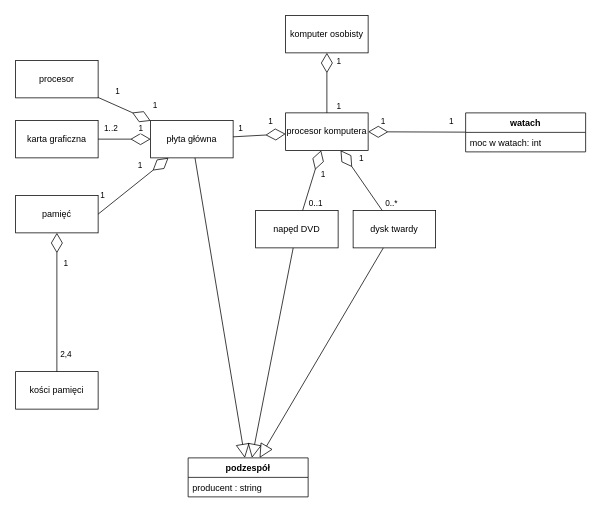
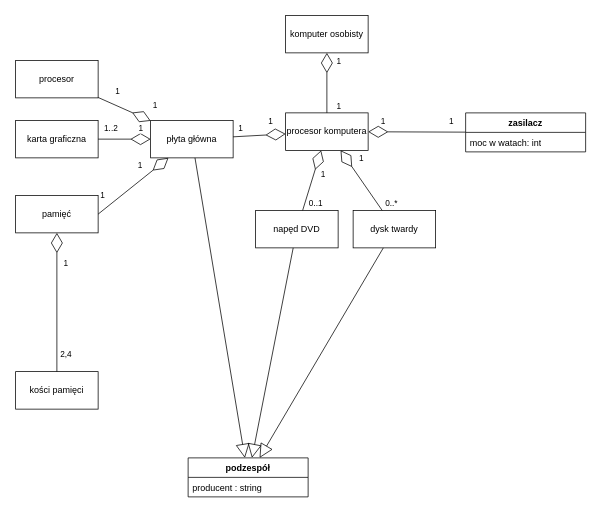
  <mxCell id="0" />
  <mxCell id="1" parent="0" />
  <mxCell id="2" value="komputer osobisty" style="html=1;whiteSpace=wrap;" vertex="1" parent="1"><mxGeometry x="380" y="20" width="110" height="50" as="geometry" /></mxCell>
  <mxCell id="3" value="płyta główna" style="html=1;whiteSpace=wrap;" vertex="1" parent="1"><mxGeometry x="200" y="160" width="110" height="50" as="geometry" /></mxCell>
  <mxCell id="4" value="procesor" style="html=1;whiteSpace=wrap;" vertex="1" parent="1"><mxGeometry x="20" y="80" width="110" height="50" as="geometry" /></mxCell>
  <mxCell id="5" value="karta graficzna" style="html=1;whiteSpace=wrap;" vertex="1" parent="1"><mxGeometry x="20" y="160" width="110" height="50" as="geometry" /></mxCell>
  <mxCell id="6" value="pamięć" style="html=1;whiteSpace=wrap;" vertex="1" parent="1"><mxGeometry x="20" y="260" width="110" height="50" as="geometry" /></mxCell>
  <mxCell id="7" value="kości pamięci" style="html=1;whiteSpace=wrap;" vertex="1" parent="1"><mxGeometry x="20" y="495" width="110" height="50" as="geometry" /></mxCell>
  <mxCell id="8" value="dysk twardy" style="html=1;whiteSpace=wrap;" vertex="1" parent="1"><mxGeometry x="470" y="280" width="110" height="50" as="geometry" /></mxCell>
  <mxCell id="9" value="napęd DVD" style="html=1;whiteSpace=wrap;" vertex="1" parent="1"><mxGeometry x="340" y="280" width="110" height="50" as="geometry" /></mxCell>
  <mxCell id="10" value="procesor komputera" style="html=1;whiteSpace=wrap;" vertex="1" parent="1"><mxGeometry x="380" y="150" width="110" height="50" as="geometry" /></mxCell>
  <mxCell id="11" value="podzespół" style="swimlane;fontStyle=1;align=center;verticalAlign=top;childLayout=stackLayout;horizontal=1;startSize=26;horizontalStack=0;resizeParent=1;resizeParentMax=0;resizeLast=0;collapsible=1;marginBottom=0;whiteSpace=wrap;html=1;" vertex="1" parent="1"><mxGeometry x="250" y="610" width="160" height="52" as="geometry" /></mxCell>
  <mxCell id="12" value="producent : string" style="text;strokeColor=none;fillColor=none;align=left;verticalAlign=top;spacingLeft=4;spacingRight=4;overflow=hidden;rotatable=0;points=[[0,0.5],[1,0.5]];portConstraint=eastwest;whiteSpace=wrap;html=1;" vertex="1" parent="11"><mxGeometry y="26" width="160" height="26" as="geometry" /></mxCell>
- <mxCell id="13" value="watach" style="swimlane;fontStyle=1;align=center;verticalAlign=top;childLayout=stackLayout;horizontal=1;startSize=26;horizontalStack=0;resizeParent=1;resizeParentMax=0;resizeLast=0;collapsible=1;marginBottom=0;whiteSpace=wrap;html=1;" vertex="1" parent="1"><mxGeometry x="620" y="150" width="160" height="52" as="geometry" /></mxCell>
+ <mxCell id="13" value="zasilacz" style="swimlane;fontStyle=1;align=center;verticalAlign=top;childLayout=stackLayout;horizontal=1;startSize=26;horizontalStack=0;resizeParent=1;resizeParentMax=0;resizeLast=0;collapsible=1;marginBottom=0;whiteSpace=wrap;html=1;" vertex="1" parent="1"><mxGeometry x="620" y="150" width="160" height="52" as="geometry" /></mxCell>
  <mxCell id="14" value="moc w watach: int" style="text;strokeColor=none;fillColor=none;align=left;verticalAlign=top;spacingLeft=4;spacingRight=4;overflow=hidden;rotatable=0;points=[[0,0.5],[1,0.5]];portConstraint=eastwest;whiteSpace=wrap;html=1;" vertex="1" parent="13"><mxGeometry y="26" width="160" height="26" as="geometry" /></mxCell>
  <mxCell id="15" value="" style="endArrow=diamondThin;endFill=0;endSize=24;html=1;rounded=0;" edge="1" parent="1" source="10" target="2"><mxGeometry width="160" relative="1" as="geometry"><mxPoint x="590" y="340" as="sourcePoint" /><mxPoint x="440" y="80" as="targetPoint" /></mxGeometry></mxCell>
  <mxCell id="16" value="1" style="edgeLabel;html=1;align=center;verticalAlign=middle;resizable=0;points=[];" vertex="1" connectable="0" parent="15"><mxGeometry x="0.55" relative="1" as="geometry"><mxPoint x="15" y="-8" as="offset" /></mxGeometry></mxCell>
  <mxCell id="17" value="1" style="edgeLabel;html=1;align=center;verticalAlign=middle;resizable=0;points=[];" vertex="1" connectable="0" parent="15"><mxGeometry x="-0.475" relative="1" as="geometry"><mxPoint x="15" y="11" as="offset" /></mxGeometry></mxCell>
  <mxCell id="18" value="" style="endArrow=diamondThin;endFill=0;endSize=24;html=1;rounded=0;" edge="1" parent="1" source="13" target="10"><mxGeometry width="160" relative="1" as="geometry"><mxPoint x="670" y="240" as="sourcePoint" /><mxPoint x="678" y="100" as="targetPoint" /></mxGeometry></mxCell>
  <mxCell id="19" value="1" style="edgeLabel;html=1;align=center;verticalAlign=middle;resizable=0;points=[];" vertex="1" connectable="0" parent="18"><mxGeometry x="0.477" y="2" relative="1" as="geometry"><mxPoint x="-14" y="-17" as="offset" /></mxGeometry></mxCell>
  <mxCell id="20" value="1" style="edgeLabel;html=1;align=center;verticalAlign=middle;resizable=0;points=[];" vertex="1" connectable="0" parent="18"><mxGeometry x="-0.015" y="-1" relative="1" as="geometry"><mxPoint x="44" y="-14" as="offset" /></mxGeometry></mxCell>
  <mxCell id="21" value="" style="endArrow=diamondThin;endFill=0;endSize=24;html=1;rounded=0;" edge="1" parent="1" source="3" target="10"><mxGeometry width="160" relative="1" as="geometry"><mxPoint x="296" y="90" as="sourcePoint" /><mxPoint x="285" y="60" as="targetPoint" /></mxGeometry></mxCell>
  <mxCell id="22" value="1" style="edgeLabel;html=1;align=center;verticalAlign=middle;resizable=0;points=[];" vertex="1" connectable="0" parent="21"><mxGeometry x="0.397" y="-2" relative="1" as="geometry"><mxPoint y="-21" as="offset" /></mxGeometry></mxCell>
  <mxCell id="23" value="1" style="edgeLabel;html=1;align=center;verticalAlign=middle;resizable=0;points=[];" vertex="1" connectable="0" parent="21"><mxGeometry x="-0.199" relative="1" as="geometry"><mxPoint x="-18" y="-10" as="offset" /></mxGeometry></mxCell>
  <mxCell id="24" value="" style="endArrow=diamondThin;endFill=0;endSize=24;html=1;rounded=0;" edge="1" parent="1"><mxGeometry width="160" relative="1" as="geometry"><mxPoint x="508.692" y="280" as="sourcePoint" /><mxPoint x="453.308" y="200" as="targetPoint" /></mxGeometry></mxCell>
  <mxCell id="25" value="1" style="edgeLabel;html=1;align=center;verticalAlign=middle;resizable=0;points=[];" vertex="1" connectable="0" parent="24"><mxGeometry x="-0.582" y="-2" relative="1" as="geometry"><mxPoint x="-18" y="-52" as="offset" /></mxGeometry></mxCell>
  <mxCell id="26" value="0..*" style="edgeLabel;html=1;align=center;verticalAlign=middle;resizable=0;points=[];" vertex="1" connectable="0" parent="24"><mxGeometry x="-0.696" relative="1" as="geometry"><mxPoint x="20" y="2" as="offset" /></mxGeometry></mxCell>
  <mxCell id="27" value="" style="endArrow=diamondThin;endFill=0;endSize=24;html=1;rounded=0;" edge="1" parent="1" source="4" target="3"><mxGeometry width="160" relative="1" as="geometry"><mxPoint x="530" y="460" as="sourcePoint" /><mxPoint x="538" y="320" as="targetPoint" /></mxGeometry></mxCell>
  <mxCell id="28" value="1" style="edgeLabel;html=1;align=center;verticalAlign=middle;resizable=0;points=[];" vertex="1" connectable="0" parent="27"><mxGeometry x="0.317" relative="1" as="geometry"><mxPoint x="30" y="-10" as="offset" /></mxGeometry></mxCell>
  <mxCell id="29" value="1" style="edgeLabel;html=1;align=center;verticalAlign=middle;resizable=0;points=[];" vertex="1" connectable="0" parent="27"><mxGeometry x="0.23" y="2" relative="1" as="geometry"><mxPoint x="-18" y="-26" as="offset" /></mxGeometry></mxCell>
  <mxCell id="30" value="" style="endArrow=diamondThin;endFill=0;endSize=24;html=1;rounded=0;" edge="1" parent="1" source="5" target="3"><mxGeometry width="160" relative="1" as="geometry"><mxPoint x="590" y="470" as="sourcePoint" /><mxPoint x="598" y="330" as="targetPoint" /></mxGeometry></mxCell>
  <mxCell id="31" value="1" style="edgeLabel;html=1;align=center;verticalAlign=middle;resizable=0;points=[];" vertex="1" connectable="0" parent="30"><mxGeometry x="0.6" y="1" relative="1" as="geometry"><mxPoint y="-14" as="offset" /></mxGeometry></mxCell>
  <mxCell id="32" value="1..2" style="edgeLabel;html=1;align=center;verticalAlign=middle;resizable=0;points=[];" vertex="1" connectable="0" parent="30"><mxGeometry x="0.057" relative="1" as="geometry"><mxPoint x="-21" y="-15" as="offset" /></mxGeometry></mxCell>
  <mxCell id="33" value="" style="endArrow=diamondThin;endFill=0;endSize=24;html=1;rounded=0;" edge="1" parent="1" source="9" target="10"><mxGeometry width="160" relative="1" as="geometry"><mxPoint x="730" y="490" as="sourcePoint" /><mxPoint x="798" y="510" as="targetPoint" /></mxGeometry></mxCell>
  <mxCell id="34" value="1" style="edgeLabel;html=1;align=center;verticalAlign=middle;resizable=0;points=[];" vertex="1" connectable="0" parent="33"><mxGeometry x="0.218" y="-2" relative="1" as="geometry"><mxPoint x="10" as="offset" /></mxGeometry></mxCell>
  <mxCell id="35" value="0..1" style="edgeLabel;html=1;align=center;verticalAlign=middle;resizable=0;points=[];" vertex="1" connectable="0" parent="33"><mxGeometry x="-0.575" relative="1" as="geometry"><mxPoint x="12" y="7" as="offset" /></mxGeometry></mxCell>
  <mxCell id="36" value="" style="endArrow=diamondThin;endFill=0;endSize=24;html=1;rounded=0;exitX=1;exitY=0.5;exitDx=0;exitDy=0;" edge="1" parent="1" source="6" target="3"><mxGeometry width="160" relative="1" as="geometry"><mxPoint x="240" y="500" as="sourcePoint" /><mxPoint x="248" y="360" as="targetPoint" /></mxGeometry></mxCell>
  <mxCell id="37" value="1" style="edgeLabel;html=1;align=center;verticalAlign=middle;resizable=0;points=[];" vertex="1" connectable="0" parent="36"><mxGeometry x="-0.495" y="3" relative="1" as="geometry"><mxPoint x="34" y="-44" as="offset" /></mxGeometry></mxCell>
  <mxCell id="38" value="1" style="edgeLabel;html=1;align=center;verticalAlign=middle;resizable=0;points=[];" vertex="1" connectable="0" parent="36"><mxGeometry x="-0.711" y="-2" relative="1" as="geometry"><mxPoint x="-9" y="-16" as="offset" /></mxGeometry></mxCell>
  <mxCell id="39" value="" style="endArrow=diamondThin;endFill=0;endSize=24;html=1;rounded=0;" edge="1" parent="1" source="7" target="6"><mxGeometry width="160" relative="1" as="geometry"><mxPoint x="241" y="550" as="sourcePoint" /><mxPoint x="249" y="410" as="targetPoint" /></mxGeometry></mxCell>
  <mxCell id="40" value="1" style="edgeLabel;html=1;align=center;verticalAlign=middle;resizable=0;points=[];" vertex="1" connectable="0" parent="39"><mxGeometry x="0.564" relative="1" as="geometry"><mxPoint x="11" as="offset" /></mxGeometry></mxCell>
  <mxCell id="41" value="2,4" style="edgeLabel;html=1;align=center;verticalAlign=middle;resizable=0;points=[];" vertex="1" connectable="0" parent="39"><mxGeometry x="-0.636" y="-4" relative="1" as="geometry"><mxPoint x="7" y="10" as="offset" /></mxGeometry></mxCell>
  <mxCell id="42" value="" style="endArrow=block;endSize=16;endFill=0;html=1;rounded=0;" edge="1" parent="1" source="3" target="11"><mxGeometry width="160" relative="1" as="geometry"><mxPoint x="500" y="390" as="sourcePoint" /><mxPoint x="660" y="390" as="targetPoint" /></mxGeometry></mxCell>
  <mxCell id="43" value="" style="endArrow=block;endSize=16;endFill=0;html=1;rounded=0;" edge="1" parent="1" source="9" target="11"><mxGeometry width="160" relative="1" as="geometry"><mxPoint x="510" y="400" as="sourcePoint" /><mxPoint x="670" y="400" as="targetPoint" /></mxGeometry></mxCell>
  <mxCell id="44" value="" style="endArrow=block;endSize=16;endFill=0;html=1;rounded=0;" edge="1" parent="1" source="8" target="11"><mxGeometry width="160" relative="1" as="geometry"><mxPoint x="520" y="410" as="sourcePoint" /><mxPoint x="680" y="410" as="targetPoint" /></mxGeometry></mxCell>
